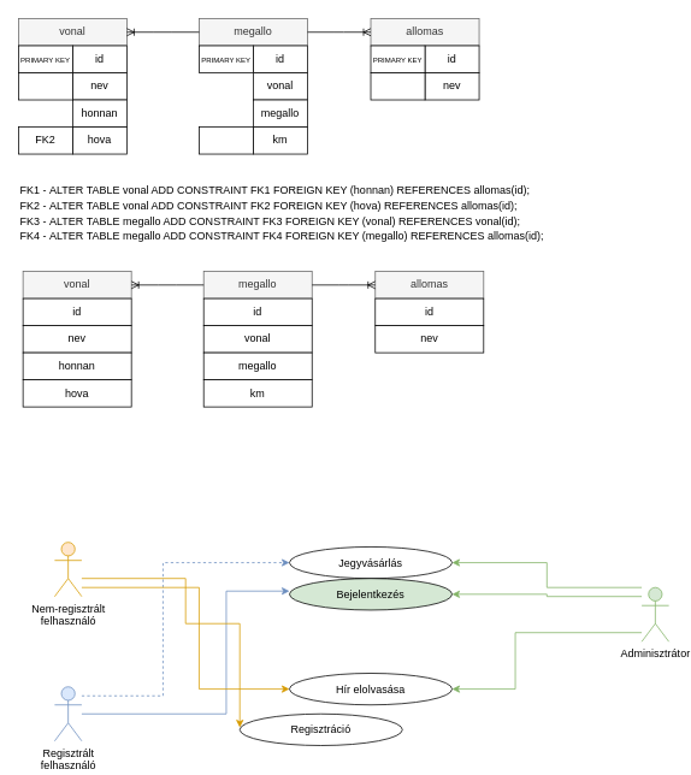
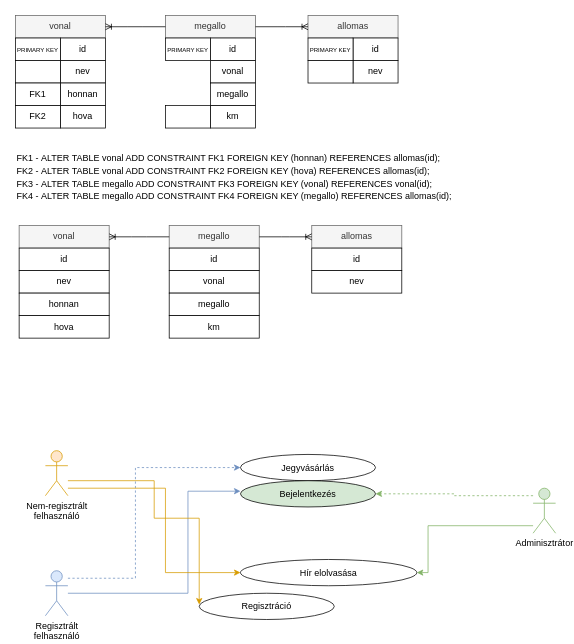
  <mxCell id="0" />
  <mxCell id="1" parent="0" />
  <mxCell id="2" value="allomas" style="rounded=0;whiteSpace=wrap;html=1;fillColor=#f5f5f5;fontColor=#333333;strokeColor=#666666;" vertex="1" parent="1"><mxGeometry x="410" y="20" width="120" height="30" as="geometry" /></mxCell>
  <mxCell id="3" value="id" style="rounded=0;whiteSpace=wrap;html=1;" vertex="1" parent="1"><mxGeometry x="470" y="50" width="60" height="30" as="geometry" /></mxCell>
  <mxCell id="4" value="vonal" style="rounded=0;whiteSpace=wrap;html=1;fillColor=#f5f5f5;fontColor=#333333;strokeColor=#666666;" vertex="1" parent="1"><mxGeometry x="20" y="20" width="120" height="30" as="geometry" /></mxCell>
  <mxCell id="5" value="id" style="rounded=0;whiteSpace=wrap;html=1;" vertex="1" parent="1"><mxGeometry x="80" y="50" width="60" height="30" as="geometry" /></mxCell>
  <mxCell id="6" value="megallo" style="rounded=0;whiteSpace=wrap;html=1;fillColor=#f5f5f5;fontColor=#333333;strokeColor=#666666;" vertex="1" parent="1"><mxGeometry x="220" y="20" width="120" height="30" as="geometry" /></mxCell>
  <mxCell id="7" value="id" style="rounded=0;whiteSpace=wrap;html=1;" vertex="1" parent="1"><mxGeometry x="280" y="50" width="60" height="30" as="geometry" /></mxCell>
  <mxCell id="8" value="nev" style="rounded=0;whiteSpace=wrap;html=1;" vertex="1" parent="1"><mxGeometry x="470" y="80" width="60" height="30" as="geometry" /></mxCell>
  <mxCell id="9" value="nev" style="rounded=0;whiteSpace=wrap;html=1;" vertex="1" parent="1"><mxGeometry x="80" y="80" width="60" height="30" as="geometry" /></mxCell>
  <mxCell id="10" value="honnan" style="rounded=0;whiteSpace=wrap;html=1;" vertex="1" parent="1"><mxGeometry x="80" y="110" width="60" height="30" as="geometry" /></mxCell>
  <mxCell id="11" value="hova" style="rounded=0;whiteSpace=wrap;html=1;" vertex="1" parent="1"><mxGeometry x="80" y="140" width="60" height="30" as="geometry" /></mxCell>
  <mxCell id="12" value="vonal" style="rounded=0;whiteSpace=wrap;html=1;" vertex="1" parent="1"><mxGeometry x="280" y="80" width="60" height="30" as="geometry" /></mxCell>
  <mxCell id="13" value="megallo" style="rounded=0;whiteSpace=wrap;html=1;" vertex="1" parent="1"><mxGeometry x="280" y="110" width="60" height="30" as="geometry" /></mxCell>
  <mxCell id="14" value="km" style="rounded=0;whiteSpace=wrap;html=1;" vertex="1" parent="1"><mxGeometry x="280" y="140" width="60" height="30" as="geometry" /></mxCell>
  <mxCell id="15" value="&lt;font style=&quot;font-size: 8px;&quot;&gt;PRIMARY KEY&lt;/font&gt;" style="rounded=0;whiteSpace=wrap;html=1;" vertex="1" parent="1"><mxGeometry x="410" y="50" width="60" height="30" as="geometry" /></mxCell>
  <mxCell id="16" value="" style="rounded=0;whiteSpace=wrap;html=1;" vertex="1" parent="1"><mxGeometry x="410" y="80" width="60" height="30" as="geometry" /></mxCell>
  <mxCell id="17" value="&lt;font style=&quot;font-size: 8px;&quot;&gt;PRIMARY KEY&lt;/font&gt;" style="rounded=0;whiteSpace=wrap;html=1;" vertex="1" parent="1"><mxGeometry x="20" y="50" width="60" height="30" as="geometry" /></mxCell>
  <mxCell id="18" value="&lt;font style=&quot;font-size: 8px;&quot;&gt;PRIMARY KEY&lt;/font&gt;" style="rounded=0;whiteSpace=wrap;html=1;" vertex="1" parent="1"><mxGeometry x="220" y="50" width="60" height="30" as="geometry" /></mxCell>
  <mxCell id="19" value="" style="rounded=0;whiteSpace=wrap;html=1;" vertex="1" parent="1"><mxGeometry x="20" y="80" width="60" height="30" as="geometry" /></mxCell>
+ <mxCell id="20" value="FK1" style="rounded=0;whiteSpace=wrap;html=1;" vertex="1" parent="1"><mxGeometry x="20" y="110" width="60" height="30" as="geometry" /></mxCell>
  <mxCell id="21" value="FK2" style="rounded=0;whiteSpace=wrap;html=1;" vertex="1" parent="1"><mxGeometry x="20" y="140" width="60" height="30" as="geometry" /></mxCell>
  <mxCell id="22" value="" style="rounded=0;whiteSpace=wrap;html=1;" vertex="1" parent="1"><mxGeometry x="220" y="140" width="60" height="30" as="geometry" /></mxCell>
  <mxCell id="23" value="&lt;div style=&quot;&quot;&gt;&lt;span style=&quot;font-size: 12px; background-color: initial;&quot;&gt;FK1 -&amp;nbsp;ALTER TABLE vonal ADD CONSTRAINT FK1 FOREIGN KEY (honnan) REFERENCES allomas(id);&lt;/span&gt;&lt;/div&gt;&lt;div style=&quot;&quot;&gt;&lt;span style=&quot;font-size: 12px;&quot;&gt;FK2 -&amp;nbsp;ALTER TABLE vonal ADD CONSTRAINT FK2 FOREIGN KEY (hova) REFERENCES allomas(id);&lt;/span&gt;&lt;span style=&quot;font-size: 12px; background-color: initial;&quot;&gt;&lt;br&gt;&lt;/span&gt;&lt;/div&gt;&lt;div style=&quot;&quot;&gt;&lt;span style=&quot;font-size: 12px;&quot;&gt;FK3 -&amp;nbsp;ALTER TABLE megallo ADD CONSTRAINT FK3 FOREIGN KEY (vonal) REFERENCES vonal(id);&lt;/span&gt;&lt;span style=&quot;font-size: 12px;&quot;&gt;&lt;br&gt;&lt;/span&gt;&lt;/div&gt;&lt;div style=&quot;&quot;&gt;&lt;span style=&quot;font-size: 12px;&quot;&gt;FK4 -&amp;nbsp;ALTER TABLE megallo ADD CONSTRAINT FK4 FOREIGN KEY (megallo) REFERENCES allomas(id);&lt;/span&gt;&lt;span style=&quot;font-size: 12px;&quot;&gt;&lt;br&gt;&lt;/span&gt;&lt;/div&gt;" style="text;html=1;strokeColor=none;fillColor=none;align=left;verticalAlign=middle;whiteSpace=wrap;rounded=0;fontSize=14;" vertex="1" parent="1"><mxGeometry x="20" y="200" width="620" height="70" as="geometry" /></mxCell>
  <mxCell id="24" value="" style="edgeStyle=entityRelationEdgeStyle;fontSize=12;html=1;endArrow=ERoneToMany;rounded=0;exitX=0;exitY=0.5;exitDx=0;exitDy=0;entryX=1;entryY=0.5;entryDx=0;entryDy=0;" edge="1" parent="1" source="6" target="4"><mxGeometry width="100" height="100" relative="1" as="geometry"><mxPoint x="140" y="180" as="sourcePoint" /><mxPoint x="170" y="60" as="targetPoint" /></mxGeometry></mxCell>
  <mxCell id="25" value="" style="edgeStyle=entityRelationEdgeStyle;fontSize=12;html=1;endArrow=ERoneToMany;rounded=0;exitX=1;exitY=0.5;exitDx=0;exitDy=0;entryX=0;entryY=0.5;entryDx=0;entryDy=0;" edge="1" parent="1" source="6" target="2"><mxGeometry width="100" height="100" relative="1" as="geometry"><mxPoint x="230" y="45" as="sourcePoint" /><mxPoint x="390" y="90" as="targetPoint" /></mxGeometry></mxCell>
  <mxCell id="26" value="allomas" style="rounded=0;whiteSpace=wrap;html=1;fillColor=#f5f5f5;fontColor=#333333;strokeColor=#666666;" vertex="1" parent="1"><mxGeometry x="415" y="300" width="120" height="30" as="geometry" /></mxCell>
  <mxCell id="27" value="id" style="rounded=0;whiteSpace=wrap;html=1;" vertex="1" parent="1"><mxGeometry x="415" y="330" width="120" height="30" as="geometry" /></mxCell>
  <mxCell id="28" value="vonal" style="rounded=0;whiteSpace=wrap;html=1;fillColor=#f5f5f5;fontColor=#333333;strokeColor=#666666;" vertex="1" parent="1"><mxGeometry x="25" y="300" width="120" height="30" as="geometry" /></mxCell>
  <mxCell id="29" value="id" style="rounded=0;whiteSpace=wrap;html=1;" vertex="1" parent="1"><mxGeometry x="25" y="330" width="120" height="30" as="geometry" /></mxCell>
  <mxCell id="30" value="megallo" style="rounded=0;whiteSpace=wrap;html=1;fillColor=#f5f5f5;fontColor=#333333;strokeColor=#666666;" vertex="1" parent="1"><mxGeometry x="225" y="300" width="120" height="30" as="geometry" /></mxCell>
  <mxCell id="31" value="id" style="rounded=0;whiteSpace=wrap;html=1;" vertex="1" parent="1"><mxGeometry x="225" y="330" width="120" height="30" as="geometry" /></mxCell>
  <mxCell id="32" value="nev" style="rounded=0;whiteSpace=wrap;html=1;" vertex="1" parent="1"><mxGeometry x="415" y="360" width="120" height="30" as="geometry" /></mxCell>
  <mxCell id="33" value="nev" style="rounded=0;whiteSpace=wrap;html=1;" vertex="1" parent="1"><mxGeometry x="25" y="360" width="120" height="30" as="geometry" /></mxCell>
  <mxCell id="34" value="honnan" style="rounded=0;whiteSpace=wrap;html=1;" vertex="1" parent="1"><mxGeometry x="25" y="390" width="120" height="30" as="geometry" /></mxCell>
  <mxCell id="35" value="hova" style="rounded=0;whiteSpace=wrap;html=1;" vertex="1" parent="1"><mxGeometry x="25" y="420" width="120" height="30" as="geometry" /></mxCell>
  <mxCell id="36" value="vonal" style="rounded=0;whiteSpace=wrap;html=1;" vertex="1" parent="1"><mxGeometry x="225" y="360" width="120" height="30" as="geometry" /></mxCell>
  <mxCell id="37" value="megallo" style="rounded=0;whiteSpace=wrap;html=1;" vertex="1" parent="1"><mxGeometry x="225" y="390" width="120" height="30" as="geometry" /></mxCell>
  <mxCell id="38" value="km" style="rounded=0;whiteSpace=wrap;html=1;" vertex="1" parent="1"><mxGeometry x="225" y="420" width="120" height="30" as="geometry" /></mxCell>
  <mxCell id="39" value="" style="edgeStyle=entityRelationEdgeStyle;fontSize=12;html=1;endArrow=ERoneToMany;rounded=0;exitX=0;exitY=0.5;exitDx=0;exitDy=0;entryX=1;entryY=0.5;entryDx=0;entryDy=0;" edge="1" parent="1" source="30" target="28"><mxGeometry width="100" height="100" relative="1" as="geometry"><mxPoint x="145" y="460" as="sourcePoint" /><mxPoint x="175" y="340" as="targetPoint" /></mxGeometry></mxCell>
  <mxCell id="40" value="" style="edgeStyle=entityRelationEdgeStyle;fontSize=12;html=1;endArrow=ERoneToMany;rounded=0;exitX=1;exitY=0.5;exitDx=0;exitDy=0;entryX=0;entryY=0.5;entryDx=0;entryDy=0;" edge="1" parent="1" source="30" target="26"><mxGeometry width="100" height="100" relative="1" as="geometry"><mxPoint x="235" y="325" as="sourcePoint" /><mxPoint x="395" y="370" as="targetPoint" /></mxGeometry></mxCell>
  <mxCell id="41" style="edgeStyle=orthogonalEdgeStyle;rounded=0;orthogonalLoop=1;jettySize=auto;html=1;entryX=0;entryY=0.5;entryDx=0;entryDy=0;fontSize=12;fillColor=#dae8fc;strokeColor=#6c8ebf;dashed=1;" edge="1" parent="1" source="43" target="51"><mxGeometry relative="1" as="geometry"><Array as="points"><mxPoint x="180" y="770" /><mxPoint x="180" y="623" /></Array></mxGeometry></mxCell>
  <mxCell id="42" style="edgeStyle=orthogonalEdgeStyle;rounded=0;orthogonalLoop=1;jettySize=auto;html=1;entryX=0;entryY=0.4;entryDx=0;entryDy=0;entryPerimeter=0;fontSize=12;fillColor=#dae8fc;strokeColor=#6c8ebf;" edge="1" parent="1" source="43" target="52"><mxGeometry relative="1" as="geometry"><Array as="points"><mxPoint x="250" y="790" /><mxPoint x="250" y="654" /></Array></mxGeometry></mxCell>
  <mxCell id="43" value="Regisztrált &lt;br&gt;felhasználó" style="shape=umlActor;verticalLabelPosition=bottom;verticalAlign=top;html=1;fontSize=12;fillColor=#dae8fc;strokeColor=#6c8ebf;" vertex="1" parent="1"><mxGeometry x="60" y="760" width="30" height="60" as="geometry" /></mxCell>
- <mxCell id="44" style="edgeStyle=orthogonalEdgeStyle;rounded=0;orthogonalLoop=1;jettySize=auto;html=1;entryX=1;entryY=0.5;entryDx=0;entryDy=0;fontSize=12;fontColor=#FF0000;fillColor=#d5e8d4;strokeColor=#82b366;" edge="1" parent="1" source="47" target="51"><mxGeometry relative="1" as="geometry"><Array as="points"><mxPoint x="605" y="650" /><mxPoint x="605" y="623" /></Array></mxGeometry></mxCell>
- <mxCell id="45" style="edgeStyle=orthogonalEdgeStyle;rounded=0;orthogonalLoop=1;jettySize=auto;html=1;entryX=1;entryY=0.5;entryDx=0;entryDy=0;fontSize=12;fontColor=#FF0000;fillColor=#d5e8d4;strokeColor=#82b366;" edge="1" parent="1" source="47" target="52"><mxGeometry relative="1" as="geometry"><Array as="points"><mxPoint x="605" y="660" /><mxPoint x="605" y="658" /></Array></mxGeometry></mxCell>
+ <mxCell id="45" style="edgeStyle=orthogonalEdgeStyle;rounded=0;orthogonalLoop=1;jettySize=auto;html=1;entryX=1;entryY=0.5;entryDx=0;entryDy=0;fontSize=12;fontColor=#FF0000;fillColor=#d5e8d4;strokeColor=#82b366;dashed=1;" edge="1" parent="1" source="47" target="52"><mxGeometry relative="1" as="geometry"><Array as="points"><mxPoint x="605" y="660" /><mxPoint x="605" y="658" /></Array></mxGeometry></mxCell>
  <mxCell id="46" style="edgeStyle=orthogonalEdgeStyle;rounded=0;orthogonalLoop=1;jettySize=auto;html=1;entryX=1;entryY=0.5;entryDx=0;entryDy=0;fontSize=12;fontColor=#FF0000;fillColor=#d5e8d4;strokeColor=#82b366;" edge="1" parent="1" source="47" target="54"><mxGeometry relative="1" as="geometry"><Array as="points"><mxPoint x="570" y="700" /><mxPoint x="570" y="763" /></Array></mxGeometry></mxCell>
  <mxCell id="47" value="Adminisztrátor" style="shape=umlActor;verticalLabelPosition=bottom;verticalAlign=top;html=1;fontSize=12;fillColor=#d5e8d4;strokeColor=#82b366;" vertex="1" parent="1"><mxGeometry x="710" y="650" width="30" height="60" as="geometry" /></mxCell>
  <mxCell id="48" style="edgeStyle=orthogonalEdgeStyle;rounded=0;orthogonalLoop=1;jettySize=auto;html=1;entryX=0;entryY=0.5;entryDx=0;entryDy=0;fontSize=12;fillColor=#ffe6cc;strokeColor=#d79b00;" edge="1" parent="1" source="50" target="54"><mxGeometry relative="1" as="geometry"><mxPoint x="90" y="630" as="sourcePoint" /><Array as="points"><mxPoint x="220" y="650" /><mxPoint x="220" y="763" /></Array></mxGeometry></mxCell>
  <mxCell id="49" style="edgeStyle=orthogonalEdgeStyle;rounded=0;orthogonalLoop=1;jettySize=auto;html=1;entryX=0;entryY=0.429;entryDx=0;entryDy=0;entryPerimeter=0;fontSize=12;fillColor=#ffe6cc;strokeColor=#d79b00;" edge="1" parent="1" target="53"><mxGeometry relative="1" as="geometry"><mxPoint x="90" y="640" as="sourcePoint" /><Array as="points"><mxPoint x="90" y="640" /><mxPoint x="205" y="640" /><mxPoint x="205" y="690" /></Array></mxGeometry></mxCell>
  <mxCell id="50" value="Nem-regisztrált&lt;br&gt;felhasználó" style="shape=umlActor;verticalLabelPosition=bottom;verticalAlign=top;html=1;fontSize=12;fillColor=#ffe6cc;strokeColor=#d79b00;" vertex="1" parent="1"><mxGeometry x="60" y="600" width="30" height="60" as="geometry" /></mxCell>
  <mxCell id="51" value="Jegyvásárlás" style="ellipse;whiteSpace=wrap;html=1;fontSize=12;" vertex="1" parent="1"><mxGeometry x="320" y="605" width="180" height="35" as="geometry" /></mxCell>
  <mxCell id="52" value="Bejelentkezés" style="ellipse;whiteSpace=wrap;html=1;fontSize=12;fillColor=#d5e8d4;" vertex="1" parent="1"><mxGeometry x="320" y="640" width="180" height="35" as="geometry" /></mxCell>
  <mxCell id="53" value="Regisztráció" style="ellipse;whiteSpace=wrap;html=1;fontSize=12;" vertex="1" parent="1"><mxGeometry x="265" y="790" width="180" height="35" as="geometry" /></mxCell>
- <mxCell id="54" value="Hír elolvasása" style="ellipse;whiteSpace=wrap;html=1;fontSize=12;" vertex="1" parent="1"><mxGeometry x="320" y="745" width="180" height="35" as="geometry" /></mxCell>
+ <mxCell id="54" value="Hír elolvasása" style="ellipse;whiteSpace=wrap;html=1;fontSize=12;" vertex="1" parent="1"><mxGeometry x="320" y="745" width="235" height="35" as="geometry" /></mxCell>
